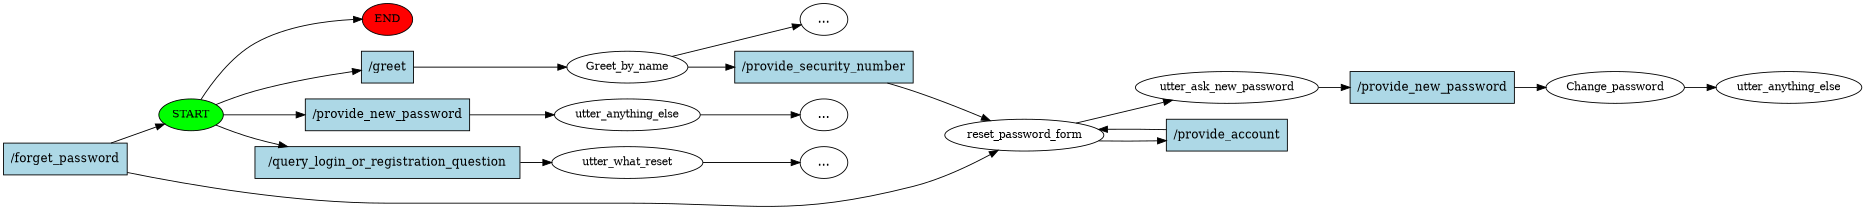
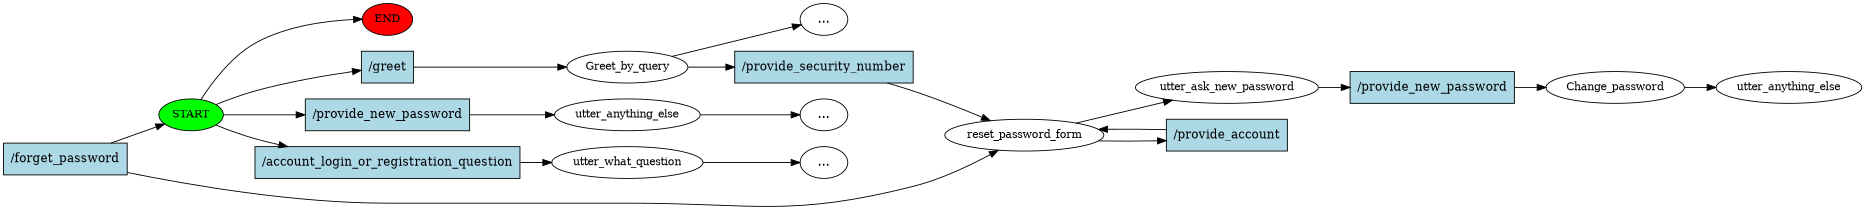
  digraph {
    rankdir=LR
    n1 [fillcolor=green fontsize=12 label=START style=filled]
    n2 [fillcolor=red fontsize=12 label=END style=filled]
    n3 [fillcolor=lightblue label="/greet" shape=rect style=filled]
    n4 [fillcolor=lightblue label="/provide_new_password" shape=rect style=filled]
-   n5 [fillcolor=lightblue label="/query_login_or_registration_question" shape=rect style=filled]
-   n6 [fontsize=12 label=Greet_by_name]
+   n5 [fillcolor=lightblue label="/account_login_or_registration_question" shape=rect style=filled]
+   n6 [fontsize=12 label=Greet_by_query]
    n7 [fontsize=12 label=utter_anything_else]
-   n8 [fontsize=12 label=utter_what_reset]
+   n8 [fontsize=12 label=utter_what_question]
    n9 [fillcolor=lightblue label="/forget_password" shape=rect style=filled]
    n10 [fontsize=12 label=reset_password_form]
    n11 [label="..."]
    n12 [fillcolor=lightblue label="/provide_security_number" shape=rect style=filled]
    n13 [label="..."]
    n14 [label="..."]
    n15 [fontsize=12 label=utter_ask_new_password]
    n16 [fillcolor=lightblue label="/provide_account" shape=rect style=filled]
    n17 [fillcolor=lightblue label="/provide_new_password" shape=rect style=filled]
    n18 [fontsize=12 label=Change_password]
    n19 [fontsize=12 label=utter_anything_else]
    n1 -> n2
    n1 -> n3
    n1 -> n4
    n1 -> n5
    n3 -> n6
    n4 -> n7
    n5 -> n8
    n6 -> n11
    n6 -> n12
    n7 -> n13
    n8 -> n14
    n9 -> n1
    n9 -> n10
    n10 -> n15
    n10 -> n16
    n12 -> n10
    n15 -> n17
    n16 -> n10
    n17 -> n18
    n18 -> n19
  }
